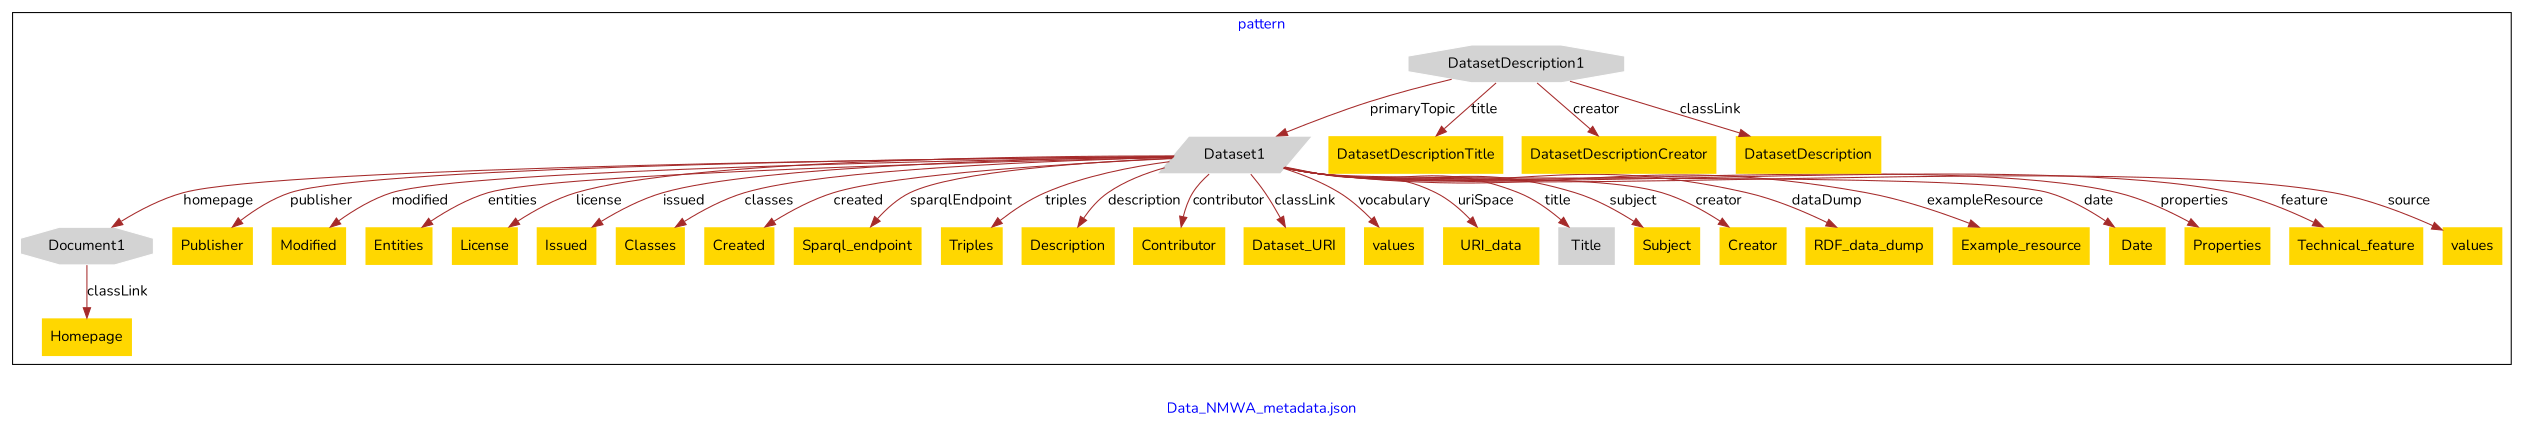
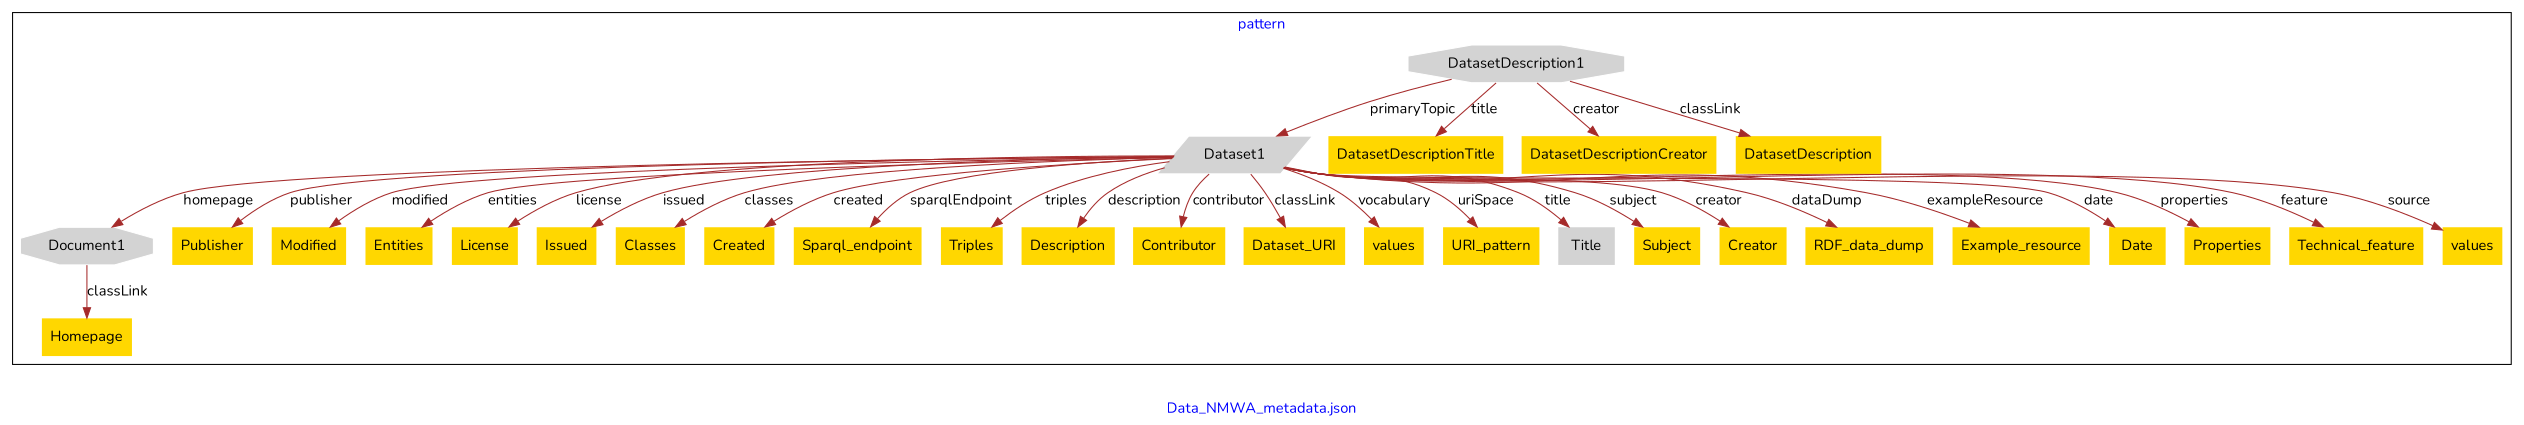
  digraph {
    fontcolor=blue
    fontname=Nunito
    label="Data_NMWA_metadata.json"
    remincross=true
    node [fillcolor=gold fontname=Nunito shape=plaintext style=filled]
    edge [color=brown fontcolor=black fontname=Nunito]
    n1 [color=white fillcolor=lightgray label=Dataset1 shape=parallelogram]
    n2 [color=white fillcolor=lightgray label=Document1 shape=octagon]
    n3 [color=white fillcolor=lightgray label=DatasetDescription1 shape=octagon]
    n4 [label=Publisher]
    n5 [label=Modified]
    n6 [label=Entities]
    n7 [label=License]
    n8 [label=Issued]
    n9 [label=Classes]
    n10 [label=DatasetDescriptionTitle]
    n11 [label=Created]
    n12 [label=Sparql_endpoint]
    n13 [label=Homepage]
    n14 [label=Triples]
    n15 [label=Description]
    n16 [label=DatasetDescriptionCreator]
    n17 [label=Contributor]
    n18 [label=Dataset_URI]
    n19 [label=values]
    n20 [label=DatasetDescription]
-   n21 [label=URI_data]
+   n21 [label=URI_pattern]
    n22 [fillcolor=lightgray label=Title]
    n23 [label=Subject]
    n24 [label=Creator]
    n25 [label=RDF_data_dump]
    n26 [label=Example_resource]
    n27 [label=Date]
    n28 [label=Properties]
    n29 [label=Technical_feature]
    n30 [label=values]
    subgraph cluster_1 {
      label=pattern
      n1
      n2
      n3
      n4
      n5
      n6
      n7
      n8
      n9
      n10
      n11
      n12
      n13
      n14
      n15
      n16
      n17
      n18
      n19
      n20
      n21
      n22
      n23
      n24
      n25
      n26
      n27
      n28
      n29
      n30
    }
    n1 -> n2 [label=homepage]
    n1 -> n4 [label=publisher]
    n1 -> n5 [label=modified]
    n1 -> n6 [label=entities]
    n1 -> n7 [label=license]
    n1 -> n8 [label=issued]
    n1 -> n9 [label=classes]
    n1 -> n11 [label=created]
    n1 -> n12 [label=sparqlEndpoint]
    n1 -> n14 [label=triples]
    n1 -> n15 [label=description]
    n1 -> n17 [label=contributor]
    n1 -> n18 [label=classLink]
    n1 -> n19 [label=vocabulary]
    n1 -> n21 [label=uriSpace]
    n1 -> n22 [label=title]
    n1 -> n23 [label=subject]
    n1 -> n24 [label=creator]
    n1 -> n25 [label=dataDump]
    n1 -> n26 [label=exampleResource]
    n1 -> n27 [label=date]
    n1 -> n28 [label=properties]
    n1 -> n29 [label=feature]
    n1 -> n30 [label=source]
    n2 -> n13 [label=classLink]
    n3 -> n1 [label=primaryTopic]
    n3 -> n10 [label=title]
    n3 -> n16 [label=creator]
    n3 -> n20 [label=classLink]
  }
